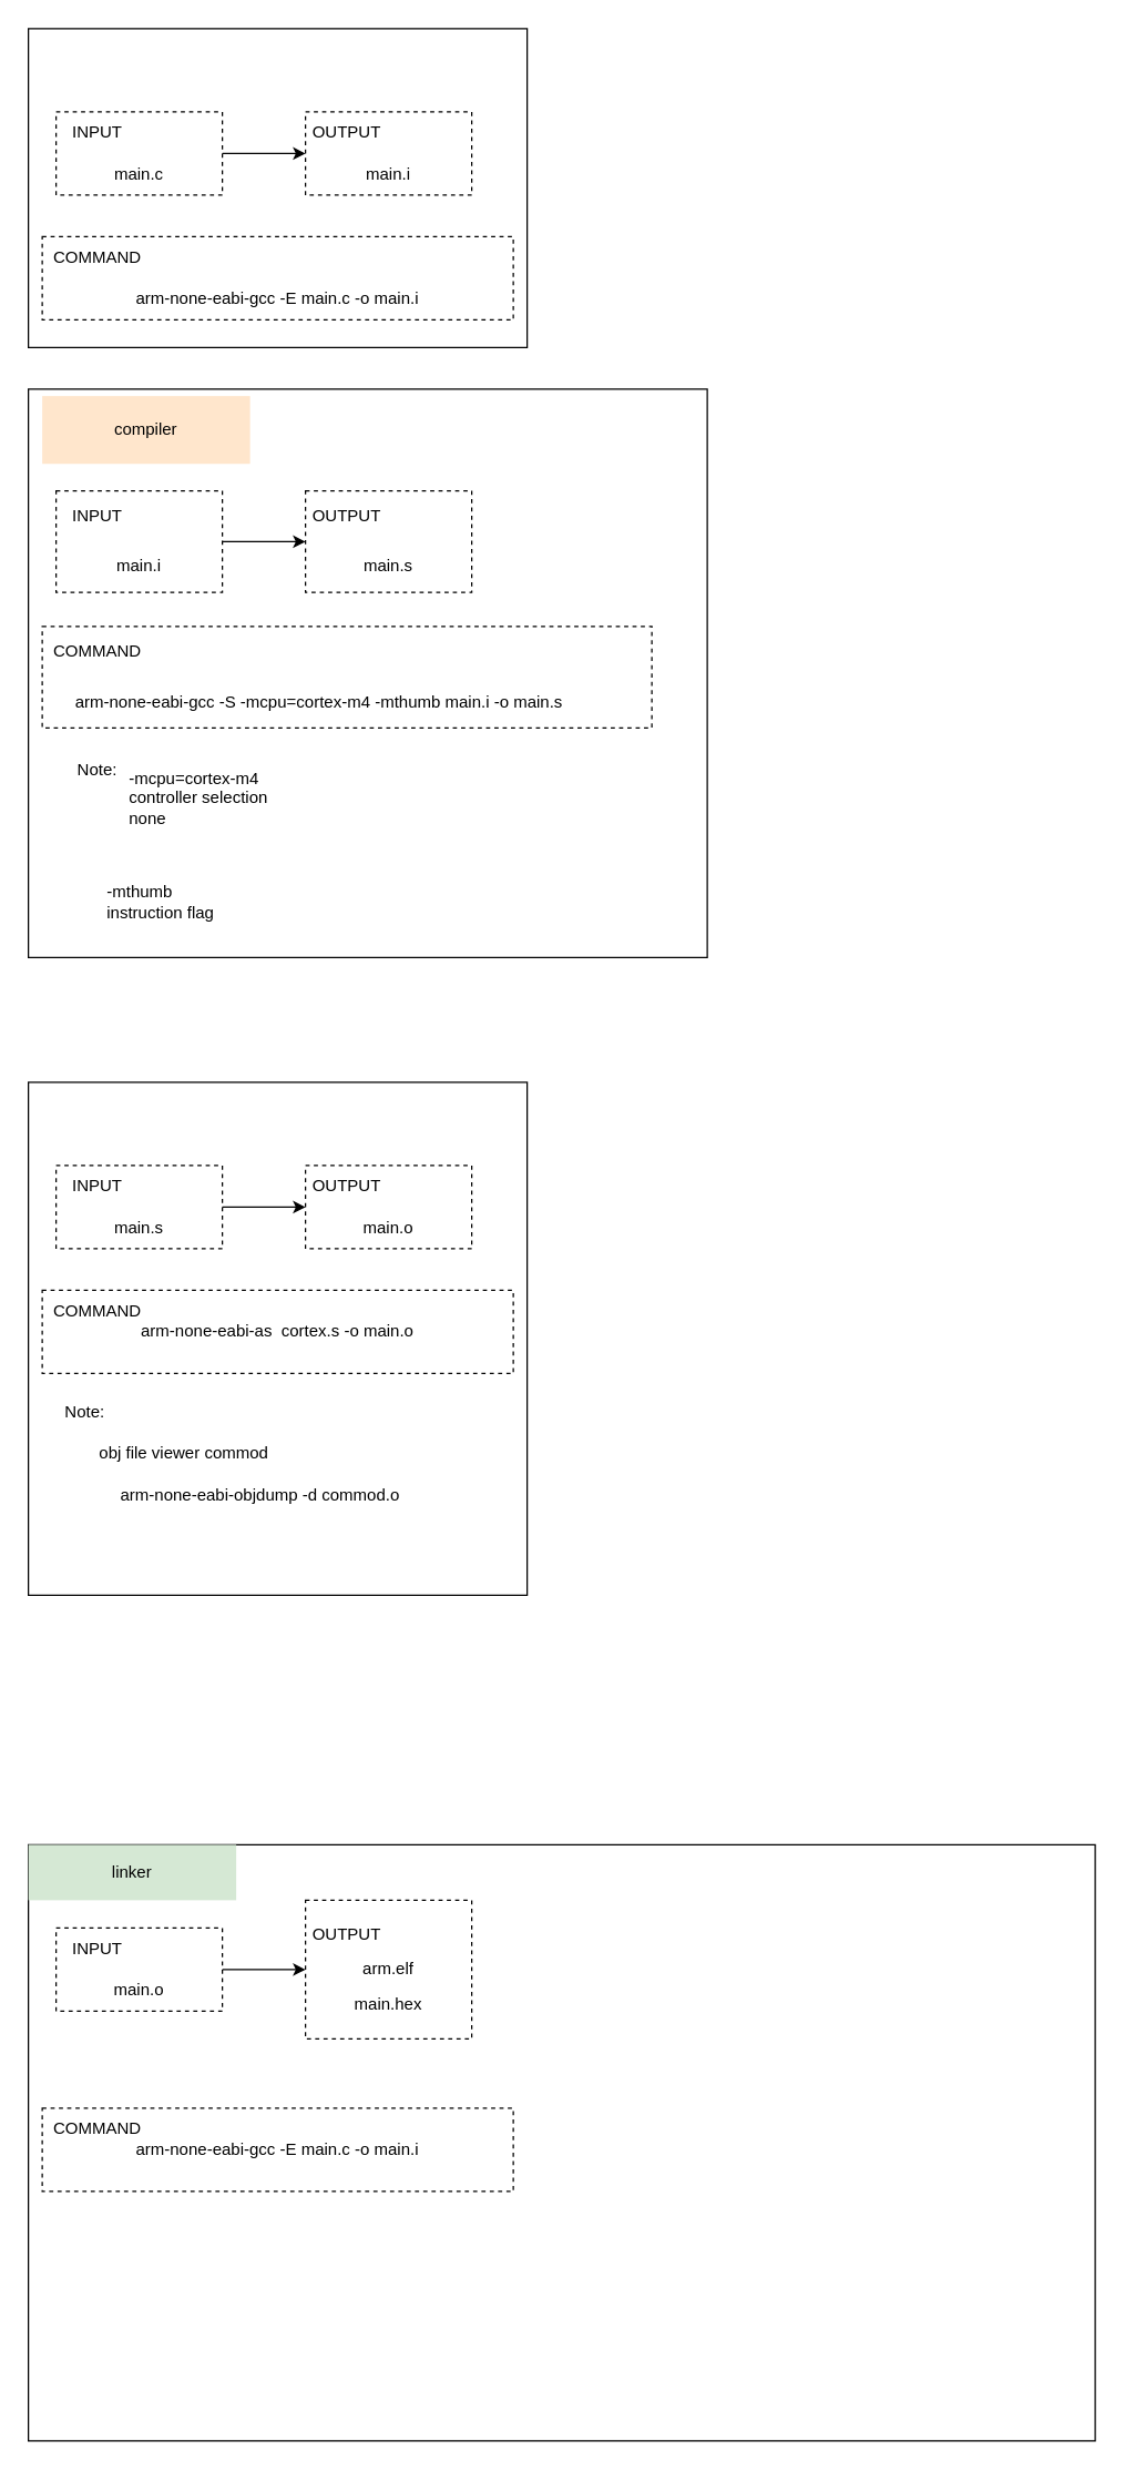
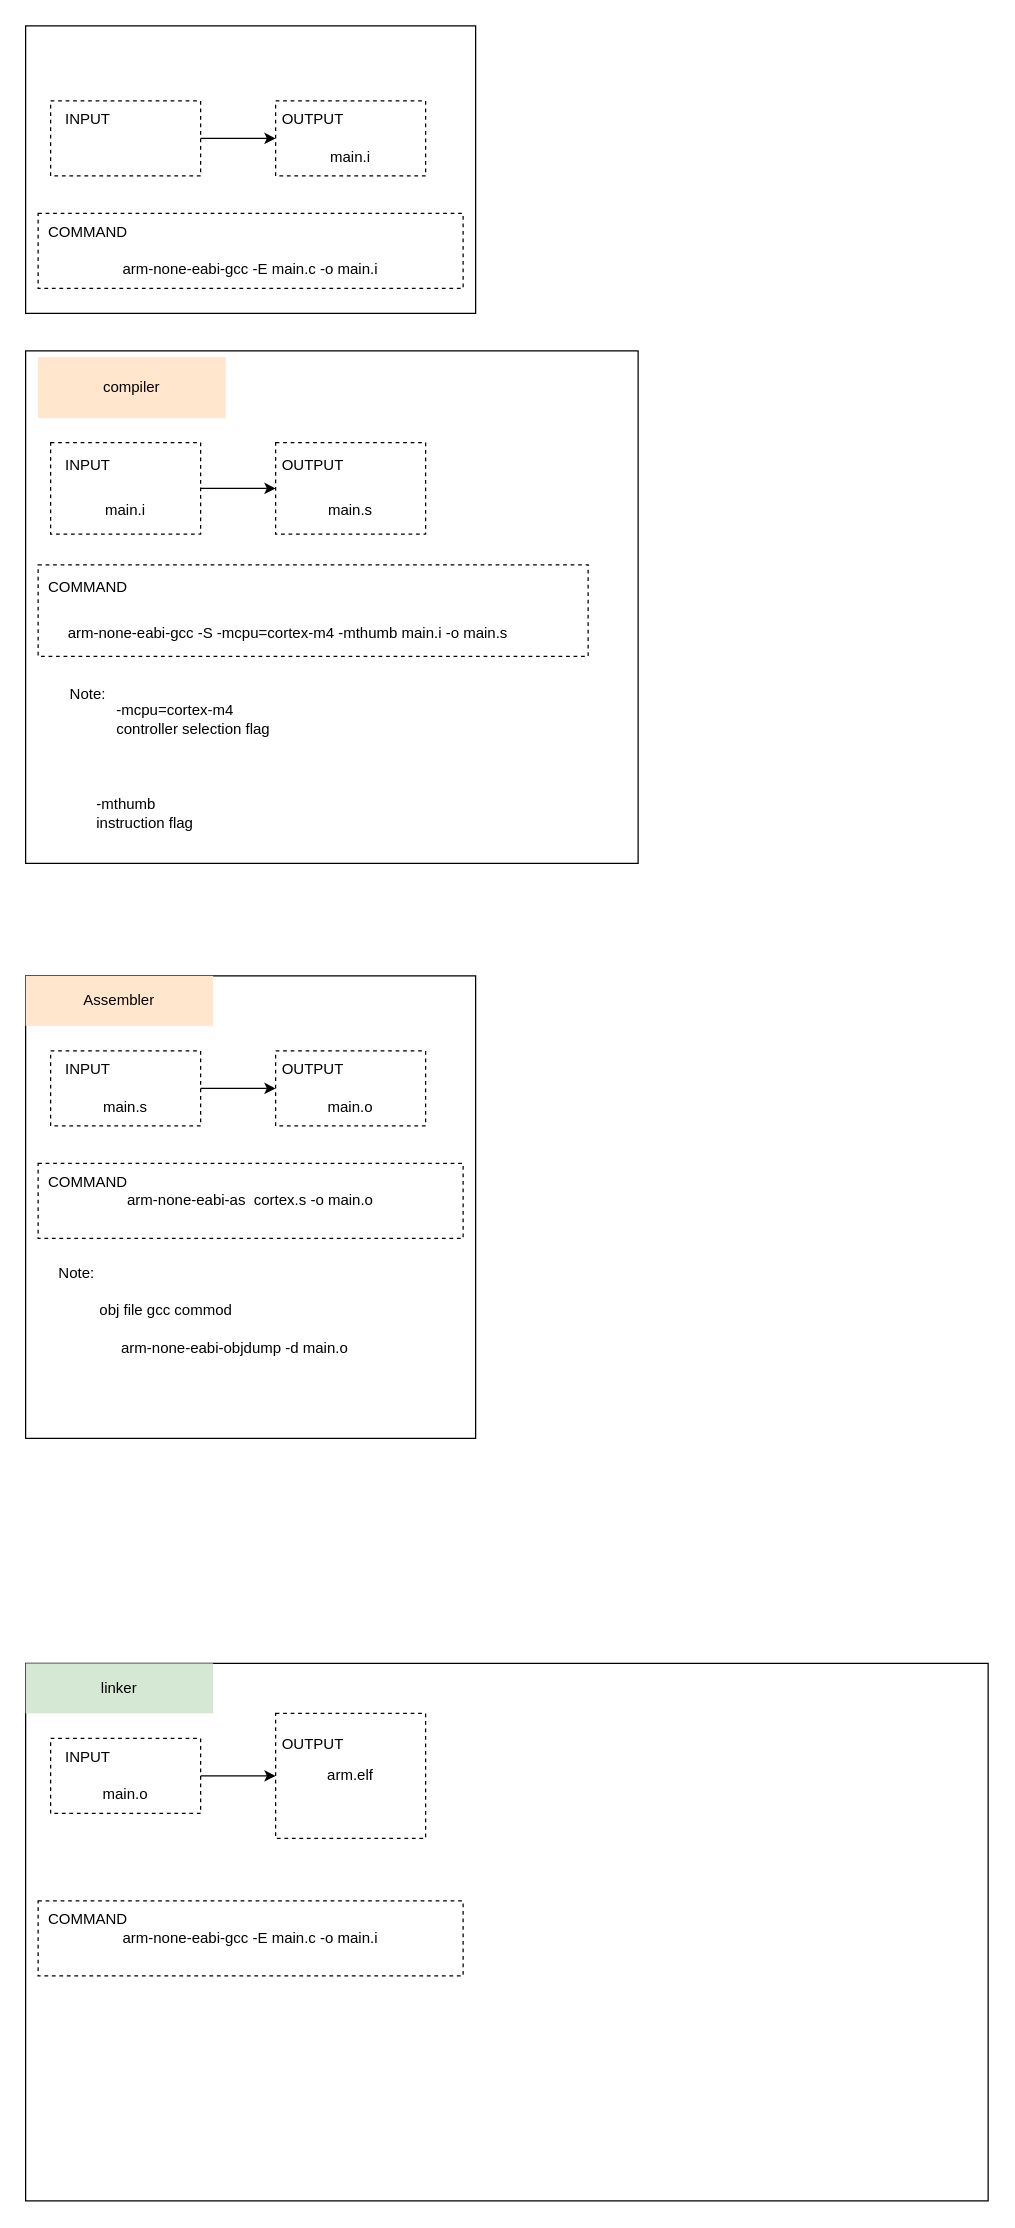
  <mxCell id="0" />
  <mxCell id="1" parent="0" />
  <mxCell id="2" value="" style="group" vertex="1" connectable="0" parent="1"><mxGeometry x="20" y="20" width="360" height="230" as="geometry" /></mxCell>
  <mxCell id="3" value="" style="rounded=0;whiteSpace=wrap;html=1;fillColor=none;" parent="2" vertex="1"><mxGeometry width="360" height="230" as="geometry" /></mxCell>
  <mxCell id="4" value="" style="group" parent="2" vertex="1" connectable="0"><mxGeometry x="20" y="60" width="120" height="60" as="geometry" /></mxCell>
  <mxCell id="5" value="" style="rounded=0;whiteSpace=wrap;html=1;fillColor=none;dashed=1;" parent="4" vertex="1"><mxGeometry width="120" height="60" as="geometry" /></mxCell>
  <mxCell id="6" value="INPUT" style="text;html=1;align=center;verticalAlign=middle;whiteSpace=wrap;rounded=0;" parent="4" vertex="1"><mxGeometry width="60" height="30" as="geometry" /></mxCell>
- <mxCell id="7" value="main.c" style="text;html=1;align=center;verticalAlign=middle;whiteSpace=wrap;rounded=0;" parent="4" vertex="1"><mxGeometry x="30" y="30" width="60" height="30" as="geometry" /></mxCell>
  <mxCell id="8" value="" style="group" parent="2" vertex="1" connectable="0"><mxGeometry x="200" y="60" width="120" height="60" as="geometry" /></mxCell>
  <mxCell id="9" value="" style="rounded=0;whiteSpace=wrap;html=1;fillColor=none;dashed=1;" parent="8" vertex="1"><mxGeometry width="120" height="60" as="geometry" /></mxCell>
  <mxCell id="10" value="OUTPUT" style="text;html=1;align=center;verticalAlign=middle;whiteSpace=wrap;rounded=0;" parent="8" vertex="1"><mxGeometry width="60" height="30" as="geometry" /></mxCell>
  <mxCell id="11" value="main.i" style="text;html=1;align=center;verticalAlign=middle;whiteSpace=wrap;rounded=0;" parent="8" vertex="1"><mxGeometry x="30" y="30" width="60" height="30" as="geometry" /></mxCell>
  <mxCell id="12" style="edgeStyle=orthogonalEdgeStyle;rounded=0;orthogonalLoop=1;jettySize=auto;html=1;entryX=0;entryY=0.5;entryDx=0;entryDy=0;" parent="2" source="5" target="9" edge="1"><mxGeometry relative="1" as="geometry" /></mxCell>
  <mxCell id="13" value="" style="group" vertex="1" connectable="0" parent="2"><mxGeometry x="100" y="150" width="250" height="60" as="geometry" /></mxCell>
  <mxCell id="14" value="" style="rounded=0;whiteSpace=wrap;html=1;fillColor=none;dashed=1;" vertex="1" parent="13"><mxGeometry x="-90" width="340" height="60" as="geometry" /></mxCell>
  <mxCell id="15" value="COMMAND" style="text;html=1;align=center;verticalAlign=middle;whiteSpace=wrap;rounded=0;" vertex="1" parent="13"><mxGeometry x="-90" width="80" height="30" as="geometry" /></mxCell>
  <mxCell id="16" value="arm-none-eabi-gcc -E main.c -o main.i" style="text;html=1;align=center;verticalAlign=middle;whiteSpace=wrap;rounded=0;" vertex="1" parent="2"><mxGeometry x="10" y="180" width="340" height="30" as="geometry" /></mxCell>
  <mxCell id="17" value="" style="rounded=0;whiteSpace=wrap;html=1;fillColor=none;" vertex="1" parent="1"><mxGeometry x="20" y="1330" width="770" height="430" as="geometry" /></mxCell>
  <mxCell id="18" value="linker" style="rounded=0;whiteSpace=wrap;html=1;fillColor=#d5e8d4;strokeColor=none;" vertex="1" parent="1"><mxGeometry x="20" y="1330" width="150" height="40" as="geometry" /></mxCell>
  <mxCell id="19" value="" style="group" vertex="1" connectable="0" parent="1"><mxGeometry x="40" y="1390" width="120" height="60" as="geometry" /></mxCell>
  <mxCell id="20" value="" style="rounded=0;whiteSpace=wrap;html=1;fillColor=none;dashed=1;" vertex="1" parent="19"><mxGeometry width="120" height="60" as="geometry" /></mxCell>
  <mxCell id="21" value="INPUT" style="text;html=1;align=center;verticalAlign=middle;whiteSpace=wrap;rounded=0;" vertex="1" parent="19"><mxGeometry width="60" height="30" as="geometry" /></mxCell>
  <mxCell id="22" value="main.o" style="text;html=1;align=center;verticalAlign=middle;whiteSpace=wrap;rounded=0;" vertex="1" parent="19"><mxGeometry x="30" y="30" width="60" height="30" as="geometry" /></mxCell>
  <mxCell id="23" value="" style="group" vertex="1" connectable="0" parent="1"><mxGeometry x="220" y="1370" width="120" height="100" as="geometry" /></mxCell>
  <mxCell id="24" value="" style="rounded=0;whiteSpace=wrap;html=1;fillColor=none;dashed=1;" vertex="1" parent="23"><mxGeometry width="120" height="100" as="geometry" /></mxCell>
  <mxCell id="25" value="OUTPUT" style="text;html=1;align=center;verticalAlign=middle;whiteSpace=wrap;rounded=0;" vertex="1" parent="23"><mxGeometry width="60" height="50" as="geometry" /></mxCell>
  <mxCell id="26" value="arm.elf" style="text;html=1;align=center;verticalAlign=middle;whiteSpace=wrap;rounded=0;" vertex="1" parent="23"><mxGeometry x="30" y="37.5" width="60" height="25" as="geometry" /></mxCell>
- <mxCell id="27" value="main.hex" style="text;html=1;align=center;verticalAlign=middle;whiteSpace=wrap;rounded=0;" vertex="1" parent="23"><mxGeometry x="30" y="62.5" width="60" height="25" as="geometry" /></mxCell>
  <mxCell id="28" style="edgeStyle=orthogonalEdgeStyle;rounded=0;orthogonalLoop=1;jettySize=auto;html=1;entryX=0;entryY=0.5;entryDx=0;entryDy=0;" edge="1" parent="1" source="20" target="24"><mxGeometry relative="1" as="geometry" /></mxCell>
  <mxCell id="29" value="" style="group" vertex="1" connectable="0" parent="1"><mxGeometry x="120" y="1520" width="250" height="60" as="geometry" /></mxCell>
  <mxCell id="30" value="" style="rounded=0;whiteSpace=wrap;html=1;fillColor=none;dashed=1;" vertex="1" parent="29"><mxGeometry x="-90" width="340" height="60" as="geometry" /></mxCell>
  <mxCell id="31" value="COMMAND" style="text;html=1;align=center;verticalAlign=middle;whiteSpace=wrap;rounded=0;" vertex="1" parent="29"><mxGeometry x="-90" width="80" height="30" as="geometry" /></mxCell>
  <mxCell id="32" value="arm-none-eabi-gcc -E main.c -o main.i" style="text;html=1;align=center;verticalAlign=middle;whiteSpace=wrap;rounded=0;" vertex="1" parent="29"><mxGeometry x="-90" y="15" width="340" height="30" as="geometry" /></mxCell>
  <mxCell id="33" value="" style="rounded=0;whiteSpace=wrap;html=1;fillColor=none;container=0;" vertex="1" parent="1"><mxGeometry x="20" y="280" width="490" height="410" as="geometry" /></mxCell>
  <mxCell id="34" value="compiler" style="rounded=0;whiteSpace=wrap;html=1;fillColor=#ffe6cc;strokeColor=none;container=0;" vertex="1" parent="1"><mxGeometry x="30" y="285" width="150" height="48.889" as="geometry" /></mxCell>
  <mxCell id="35" style="edgeStyle=orthogonalEdgeStyle;rounded=0;orthogonalLoop=1;jettySize=auto;html=1;entryX=0;entryY=0.5;entryDx=0;entryDy=0;" edge="1" parent="1" source="38" target="41"><mxGeometry relative="1" as="geometry" /></mxCell>
  <mxCell id="36" value="Note:" style="text;html=1;align=center;verticalAlign=middle;whiteSpace=wrap;rounded=0;container=0;" vertex="1" parent="1"><mxGeometry x="40" y="536.667" width="60" height="36.667" as="geometry" /></mxCell>
- <mxCell id="37" value="-mcpu=cortex-m4&amp;nbsp; controller selection none" style="text;html=1;align=left;verticalAlign=middle;whiteSpace=wrap;rounded=0;container=0;" vertex="1" parent="1"><mxGeometry x="91" y="560" width="130" height="30" as="geometry" /></mxCell>
+ <mxCell id="37" value="-mcpu=cortex-m4&amp;nbsp; controller selection flag" style="text;html=1;align=left;verticalAlign=middle;whiteSpace=wrap;rounded=0;container=0;" vertex="1" parent="1"><mxGeometry x="91" y="560" width="130" height="30" as="geometry" /></mxCell>
  <mxCell id="38" value="" style="rounded=0;whiteSpace=wrap;html=1;fillColor=none;dashed=1;container=0;" vertex="1" parent="1"><mxGeometry x="40" y="353.333" width="120" height="73.333" as="geometry" /></mxCell>
  <mxCell id="39" value="INPUT" style="text;html=1;align=center;verticalAlign=middle;whiteSpace=wrap;rounded=0;container=0;" vertex="1" parent="1"><mxGeometry x="40" y="353.333" width="60" height="36.667" as="geometry" /></mxCell>
  <mxCell id="40" value="main.i" style="text;html=1;align=center;verticalAlign=middle;whiteSpace=wrap;rounded=0;container=0;" vertex="1" parent="1"><mxGeometry x="70" y="390" width="60" height="36.667" as="geometry" /></mxCell>
  <mxCell id="41" value="" style="rounded=0;whiteSpace=wrap;html=1;fillColor=none;dashed=1;container=0;" vertex="1" parent="1"><mxGeometry x="220" y="353.333" width="120" height="73.333" as="geometry" /></mxCell>
  <mxCell id="42" value="OUTPUT" style="text;html=1;align=center;verticalAlign=middle;whiteSpace=wrap;rounded=0;container=0;" vertex="1" parent="1"><mxGeometry x="220" y="353.333" width="60" height="36.667" as="geometry" /></mxCell>
  <mxCell id="43" value="main.s" style="text;html=1;align=center;verticalAlign=middle;whiteSpace=wrap;rounded=0;container=0;" vertex="1" parent="1"><mxGeometry x="250" y="390" width="60" height="36.667" as="geometry" /></mxCell>
  <mxCell id="44" value="" style="rounded=0;whiteSpace=wrap;html=1;fillColor=none;dashed=1;container=0;" vertex="1" parent="1"><mxGeometry x="30" y="451.11" width="440" height="73.33" as="geometry" /></mxCell>
  <mxCell id="45" value="COMMAND" style="text;html=1;align=center;verticalAlign=middle;whiteSpace=wrap;rounded=0;container=0;" vertex="1" parent="1"><mxGeometry x="30" y="451.111" width="80" height="36.667" as="geometry" /></mxCell>
  <mxCell id="46" value="arm-none-eabi-gcc -S -mcpu=cortex-m4 -mthumb main.i -o main.s" style="text;html=1;align=center;verticalAlign=middle;whiteSpace=wrap;rounded=0;container=0;" vertex="1" parent="1"><mxGeometry x="30" y="487.78" width="400" height="36.67" as="geometry" /></mxCell>
  <mxCell id="47" value="&lt;span style=&quot;text-align: center;&quot;&gt;-mthumb&lt;/span&gt;&lt;div&gt;&lt;span style=&quot;text-align: center;&quot;&gt;instruction flag&lt;/span&gt;&lt;/div&gt;" style="text;html=1;align=left;verticalAlign=middle;whiteSpace=wrap;rounded=0;container=0;" vertex="1" parent="1"><mxGeometry x="75" y="635" width="130" height="30" as="geometry" /></mxCell>
  <mxCell id="48" value="" style="rounded=0;whiteSpace=wrap;html=1;fillColor=none;container=0;" vertex="1" parent="1"><mxGeometry x="20" y="780" width="360" height="370" as="geometry" /></mxCell>
+ <mxCell id="49" value="Assembler" style="rounded=0;whiteSpace=wrap;html=1;fillColor=#ffe6cc;strokeColor=none;container=0;" vertex="1" parent="1"><mxGeometry x="20" y="780" width="150" height="40" as="geometry" /></mxCell>
  <mxCell id="50" style="edgeStyle=orthogonalEdgeStyle;rounded=0;orthogonalLoop=1;jettySize=auto;html=1;entryX=0;entryY=0.5;entryDx=0;entryDy=0;" edge="1" parent="1" source="51" target="54"><mxGeometry relative="1" as="geometry" /></mxCell>
  <mxCell id="51" value="" style="rounded=0;whiteSpace=wrap;html=1;fillColor=none;dashed=1;container=0;" vertex="1" parent="1"><mxGeometry x="40" y="840" width="120" height="60" as="geometry" /></mxCell>
  <mxCell id="52" value="INPUT" style="text;html=1;align=center;verticalAlign=middle;whiteSpace=wrap;rounded=0;container=0;" vertex="1" parent="1"><mxGeometry x="40" y="840" width="60" height="30" as="geometry" /></mxCell>
  <mxCell id="53" value="main.s" style="text;html=1;align=center;verticalAlign=middle;whiteSpace=wrap;rounded=0;container=0;" vertex="1" parent="1"><mxGeometry x="70" y="870" width="60" height="30" as="geometry" /></mxCell>
  <mxCell id="54" value="" style="rounded=0;whiteSpace=wrap;html=1;fillColor=none;dashed=1;container=0;" vertex="1" parent="1"><mxGeometry x="220" y="840" width="120" height="60" as="geometry" /></mxCell>
  <mxCell id="55" value="OUTPUT" style="text;html=1;align=center;verticalAlign=middle;whiteSpace=wrap;rounded=0;container=0;" vertex="1" parent="1"><mxGeometry x="220" y="840" width="60" height="30" as="geometry" /></mxCell>
  <mxCell id="56" value="main.o" style="text;html=1;align=center;verticalAlign=middle;whiteSpace=wrap;rounded=0;container=0;" vertex="1" parent="1"><mxGeometry x="250" y="870" width="60" height="30" as="geometry" /></mxCell>
  <mxCell id="57" value="" style="rounded=0;whiteSpace=wrap;html=1;fillColor=none;dashed=1;container=0;" vertex="1" parent="1"><mxGeometry x="30" y="930" width="340" height="60" as="geometry" /></mxCell>
  <mxCell id="58" value="COMMAND" style="text;html=1;align=center;verticalAlign=middle;whiteSpace=wrap;rounded=0;container=0;" vertex="1" parent="1"><mxGeometry x="30" y="930" width="80" height="30" as="geometry" /></mxCell>
  <mxCell id="59" value="arm-none-eabi-as&amp;nbsp; cortex.s -o main.o" style="text;html=1;align=center;verticalAlign=middle;whiteSpace=wrap;rounded=0;container=0;" vertex="1" parent="1"><mxGeometry x="30" y="945" width="340" height="30" as="geometry" /></mxCell>
  <mxCell id="60" value="Note:" style="text;html=1;align=center;verticalAlign=middle;whiteSpace=wrap;rounded=0;container=0;" vertex="1" parent="1"><mxGeometry x="31" y="999.997" width="60" height="36.667" as="geometry" /></mxCell>
- <mxCell id="61" value="obj file viewer commod" style="text;html=1;align=center;verticalAlign=middle;whiteSpace=wrap;rounded=0;container=0;" vertex="1" parent="1"><mxGeometry x="60" y="1030" width="145" height="36.67" as="geometry" /></mxCell>
- <mxCell id="62" value="arm-none-eabi-objdump -d commod.o" style="text;html=1;align=center;verticalAlign=middle;whiteSpace=wrap;rounded=0;container=0;" vertex="1" parent="1"><mxGeometry x="70" y="1060" width="235" height="36.67" as="geometry" /></mxCell>
+ <mxCell id="61" value="obj file gcc commod" style="text;html=1;align=center;verticalAlign=middle;whiteSpace=wrap;rounded=0;container=0;" vertex="1" parent="1"><mxGeometry x="60" y="1030" width="145" height="36.67" as="geometry" /></mxCell>
+ <mxCell id="62" value="arm-none-eabi-objdump -d main.o" style="text;html=1;align=center;verticalAlign=middle;whiteSpace=wrap;rounded=0;container=0;" vertex="1" parent="1"><mxGeometry x="70" y="1060" width="235" height="36.67" as="geometry" /></mxCell>
